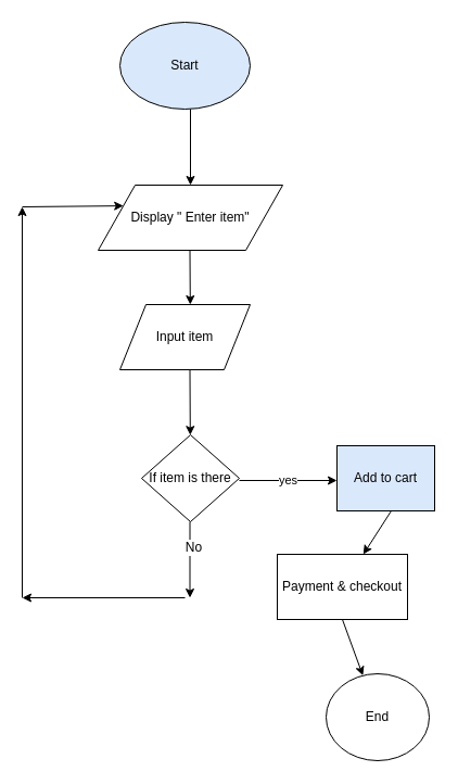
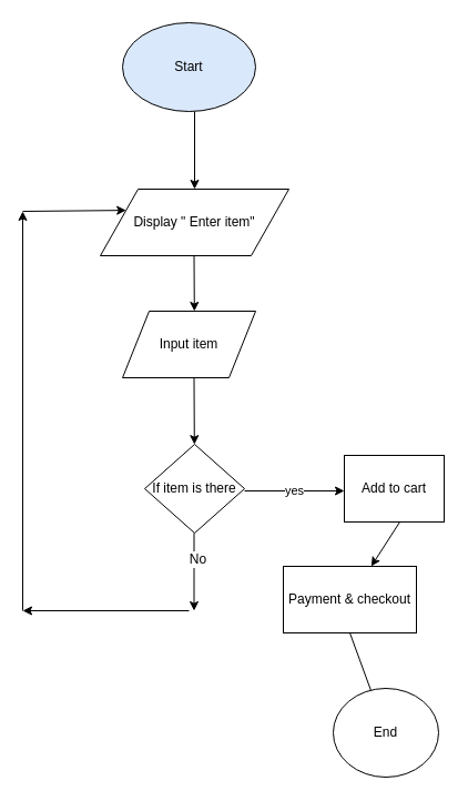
  <mxCell id="0" />
  <mxCell id="1" parent="0" />
  <mxCell id="2" value="Start" style="ellipse;whiteSpace=wrap;html=1;fillColor=#dae8fc;" vertex="1" parent="1"><mxGeometry x="110" y="20" width="120" height="80" as="geometry" /></mxCell>
  <mxCell id="3" value="" style="endArrow=classic;html=1;" edge="1" parent="1"><mxGeometry width="50" height="50" relative="1" as="geometry"><mxPoint x="175" y="100" as="sourcePoint" /><mxPoint x="175" y="170" as="targetPoint" /></mxGeometry></mxCell>
  <mxCell id="4" value="Display &quot; Enter item&quot;" style="shape=parallelogram;perimeter=parallelogramPerimeter;whiteSpace=wrap;html=1;" vertex="1" parent="1"><mxGeometry x="90" y="170" width="170" height="60" as="geometry" /></mxCell>
  <mxCell id="5" value="" style="endArrow=classic;html=1;" edge="1" parent="1"><mxGeometry width="50" height="50" relative="1" as="geometry"><mxPoint x="174.5" y="230" as="sourcePoint" /><mxPoint x="174.812" y="280" as="targetPoint" /></mxGeometry></mxCell>
  <mxCell id="6" value="Input item" style="shape=parallelogram;perimeter=parallelogramPerimeter;whiteSpace=wrap;html=1;" vertex="1" parent="1"><mxGeometry x="110" y="280" width="120" height="60" as="geometry" /></mxCell>
  <mxCell id="7" value="" style="endArrow=classic;html=1;" edge="1" parent="1" target="8"><mxGeometry width="50" height="50" relative="1" as="geometry"><mxPoint x="174.5" y="340" as="sourcePoint" /><mxPoint x="174.5" y="400" as="targetPoint" /></mxGeometry></mxCell>
  <mxCell id="8" value="If item is there" style="rhombus;whiteSpace=wrap;html=1;" vertex="1" parent="1"><mxGeometry x="130" y="400" width="90" height="80" as="geometry" /></mxCell>
  <mxCell id="9" value="yes" style="endArrow=classic;html=1;" edge="1" parent="1"><mxGeometry width="50" height="50" relative="1" as="geometry"><mxPoint x="220" y="442" as="sourcePoint" /><mxPoint x="310" y="442" as="targetPoint" /><Array as="points" /></mxGeometry></mxCell>
- <mxCell id="10" value="Add to cart" style="rounded=0;whiteSpace=wrap;html=1;fillColor=#dae8fc;" vertex="1" parent="1"><mxGeometry x="310" y="410" width="90" height="60" as="geometry" /></mxCell>
+ <mxCell id="10" value="Add to cart" style="rounded=0;whiteSpace=wrap;html=1;" vertex="1" parent="1"><mxGeometry x="310" y="410" width="90" height="60" as="geometry" /></mxCell>
  <mxCell id="11" value="" style="endArrow=classic;html=1;" edge="1" parent="1"><mxGeometry width="50" height="50" relative="1" as="geometry"><mxPoint x="174.5" y="480" as="sourcePoint" /><mxPoint x="174.5" y="550" as="targetPoint" /></mxGeometry></mxCell>
  <mxCell id="12" value="No" style="text;html=1;align=center;verticalAlign=middle;resizable=0;points=[];labelBackgroundColor=#ffffff;" vertex="1" connectable="0" parent="11"><mxGeometry x="-0.343" y="3" relative="1" as="geometry"><mxPoint as="offset" /></mxGeometry></mxCell>
  <mxCell id="13" value="" style="endArrow=classic;html=1;" edge="1" parent="1" target="14"><mxGeometry width="50" height="50" relative="1" as="geometry"><mxPoint x="360" y="470" as="sourcePoint" /><mxPoint x="360" y="540" as="targetPoint" /></mxGeometry></mxCell>
  <mxCell id="14" value="Payment &amp;amp; checkout" style="rounded=0;whiteSpace=wrap;html=1;" vertex="1" parent="1"><mxGeometry x="255" y="510" width="120" height="60" as="geometry" /></mxCell>
- <mxCell id="15" value="" style="endArrow=classic;html=1;exitX=0.5;exitY=1;exitDx=0;exitDy=0;" edge="1" parent="1" source="14" target="16"><mxGeometry width="50" height="50" relative="1" as="geometry"><mxPoint x="359.5" y="580" as="sourcePoint" /><mxPoint x="360" y="630" as="targetPoint" /></mxGeometry></mxCell>
+ <mxCell id="15" value="" style="endArrow=none;html=1;exitX=0.5;exitY=1;exitDx=0;exitDy=0;" edge="1" parent="1" source="14" target="16"><mxGeometry width="50" height="50" relative="1" as="geometry"><mxPoint x="359.5" y="580" as="sourcePoint" /><mxPoint x="360" y="630" as="targetPoint" /></mxGeometry></mxCell>
  <mxCell id="16" value="End" style="ellipse;whiteSpace=wrap;html=1;" vertex="1" parent="1"><mxGeometry x="300" y="620" width="95" height="80" as="geometry" /></mxCell>
  <mxCell id="17" value="" style="endArrow=classic;html=1;" edge="1" parent="1"><mxGeometry width="50" height="50" relative="1" as="geometry"><mxPoint x="170" y="550" as="sourcePoint" /><mxPoint x="20" y="550" as="targetPoint" /></mxGeometry></mxCell>
  <mxCell id="18" value="" style="endArrow=classic;html=1;" edge="1" parent="1"><mxGeometry width="50" height="50" relative="1" as="geometry"><mxPoint x="20" y="550" as="sourcePoint" /><mxPoint x="20" y="190" as="targetPoint" /></mxGeometry></mxCell>
  <mxCell id="19" value="" style="endArrow=classic;html=1;entryX=0;entryY=0.25;entryDx=0;entryDy=0;" edge="1" parent="1" target="4"><mxGeometry width="50" height="50" relative="1" as="geometry"><mxPoint x="20" y="190" as="sourcePoint" /><mxPoint x="70" y="140" as="targetPoint" /></mxGeometry></mxCell>
